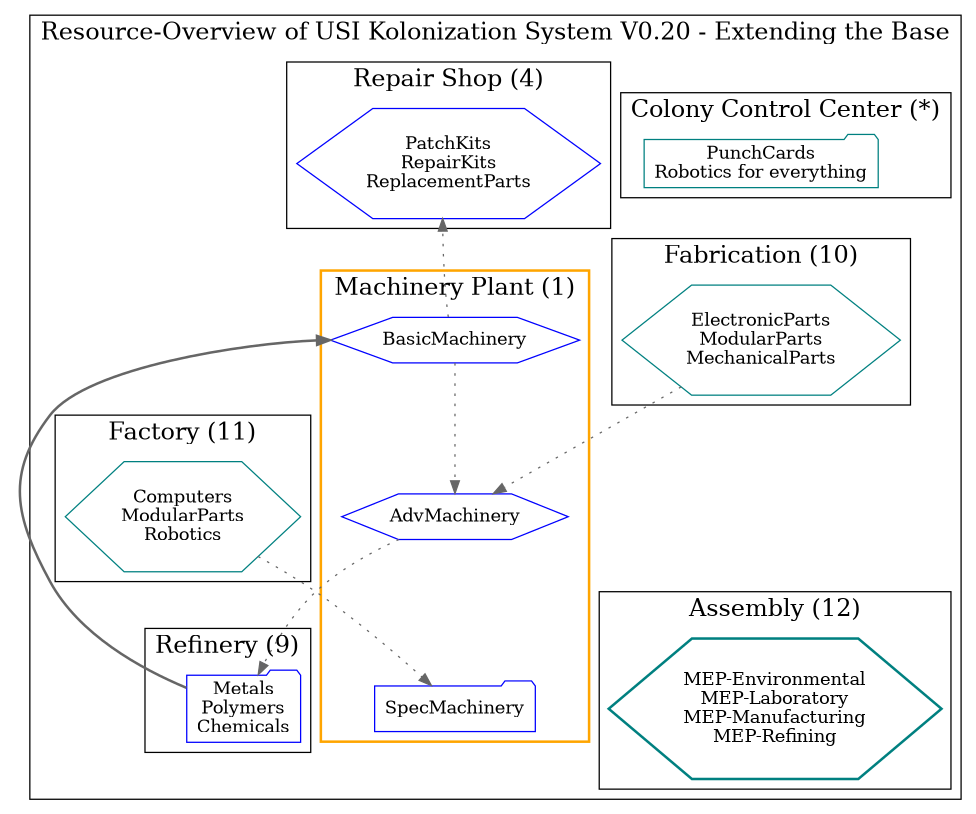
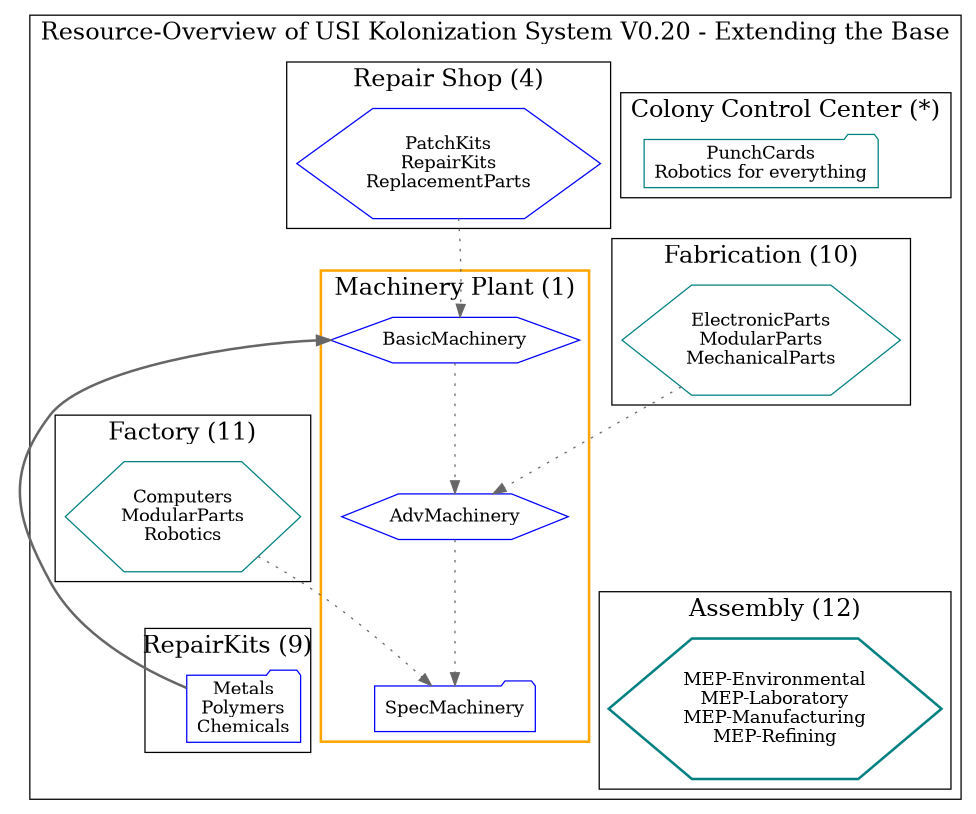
  digraph {
    compound=true
    node [color=blue shape=hexagon]
    edge [color="#666666" style=invisible]
    n1 [color=teal label="PunchCards\nRobotics for everything" shape=folder]
    n2 [label="PatchKits\nRepairKits\nReplacementParts"]
    n3 [label="Metals\nPolymers\nChemicals" shape=folder]
    n4 [color=teal label="ElectronicParts\nModularParts\nMechanicalParts"]
    n5 [color=teal label="Computers\nModularParts\nRobotics"]
    n6 [color=teal label="MEP-Environmental\nMEP-Laboratory\nMEP-Manufacturing\nMEP-Refining" penwidth=2]
    BasicMachinery
    AdvMachinery
    SpecMachinery [shape=folder]
    subgraph cluster_1 {
      fontsize=19
      label="Resource-Overview of USI Kolonization System V0.20 - Extending the Base"
      subgraph cluster_2 {
        fontsize=19
        label="Colony Control Center (*)"
        n1
      }
      subgraph cluster_3 {
        fontsize=19
        label="Repair Shop (4)"
        n2
      }
      subgraph cluster_4 {
        fontsize=19
-       label="Refinery (9)"
+       label="RepairKits (9)"
        n3
      }
      subgraph cluster_5 {
        fontsize=19
        label="Fabrication (10)"
        n4
      }
      subgraph cluster_6 {
        fontsize=19
        label="Factory (11)"
        n5
      }
      subgraph cluster_7 {
        fontsize=19
        label="Assembly (12)"
        n6
      }
      subgraph cluster_8 {
        color=orange
        fontsize=19
        label="Machinery Plant (1)"
        penwidth=2
        BasicMachinery
        AdvMachinery
        SpecMachinery
      }
    }
    n1 -> n4 [arrowhead=none]
-   BasicMachinery -> n2 [style=dotted weight=10]
+   n2 -> BasicMachinery [style=dotted weight=10]
    n3 -> n5 [arrowhead=none]
    n3 -> BasicMachinery [headport=w style=bold]
    n4 -> n6 [arrowhead=none]
    n4 -> AdvMachinery [style=dotted]
    n5 -> SpecMachinery [style=dotted]
    BasicMachinery -> n5 [arrowhead=none]
    BasicMachinery -> AdvMachinery [style=dotted weight=10]
    AdvMachinery -> n6 [arrowhead=none]
-   AdvMachinery -> n3 [style=dotted weight=10]
+   AdvMachinery -> SpecMachinery [style=dotted weight=10]
  }
